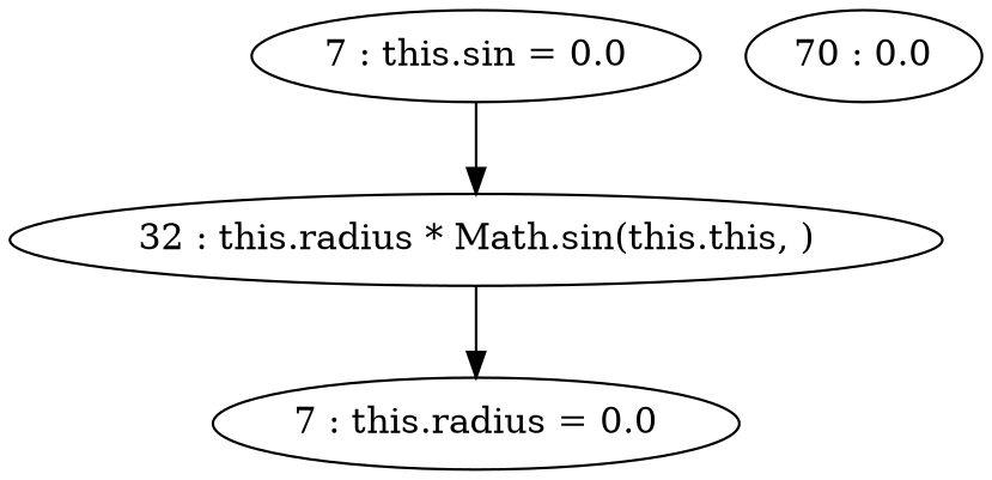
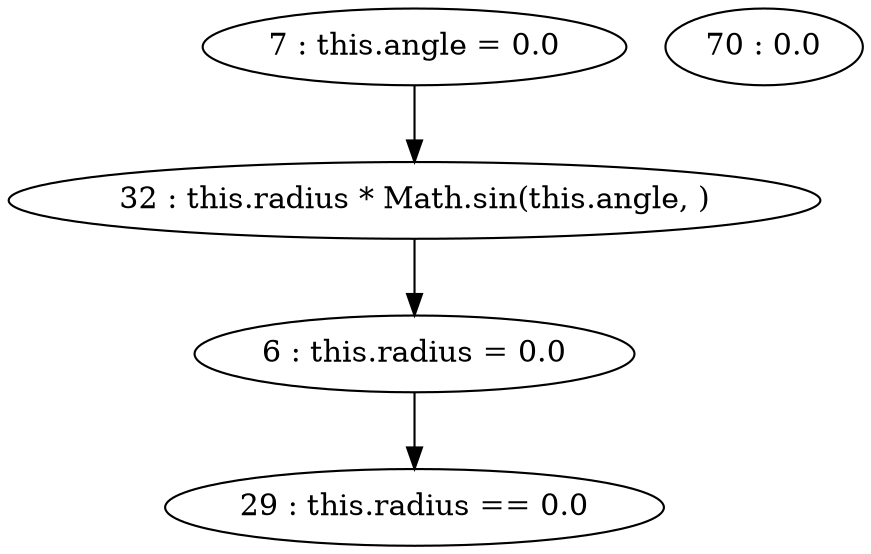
  digraph {
-   "6 : this.radius = 0.0" [label="7 : this.radius = 0.0"]
-   "32 : this.radius * Math.sin(this.angle, )" [label="32 : this.radius * Math.sin(this.this, )"]
-   "7 : this.angle = 0.0" [label="7 : this.sin = 0.0"]
+   "6 : this.radius = 0.0"
+   "29 : this.radius == 0.0"
+   "32 : this.radius * Math.sin(this.angle, )"
+   "7 : this.angle = 0.0"
    n5 [label="70 : 0.0"]
+   "6 : this.radius = 0.0" -> "29 : this.radius == 0.0"
    "32 : this.radius * Math.sin(this.angle, )" -> "6 : this.radius = 0.0"
    "7 : this.angle = 0.0" -> "32 : this.radius * Math.sin(this.angle, )"
  }
